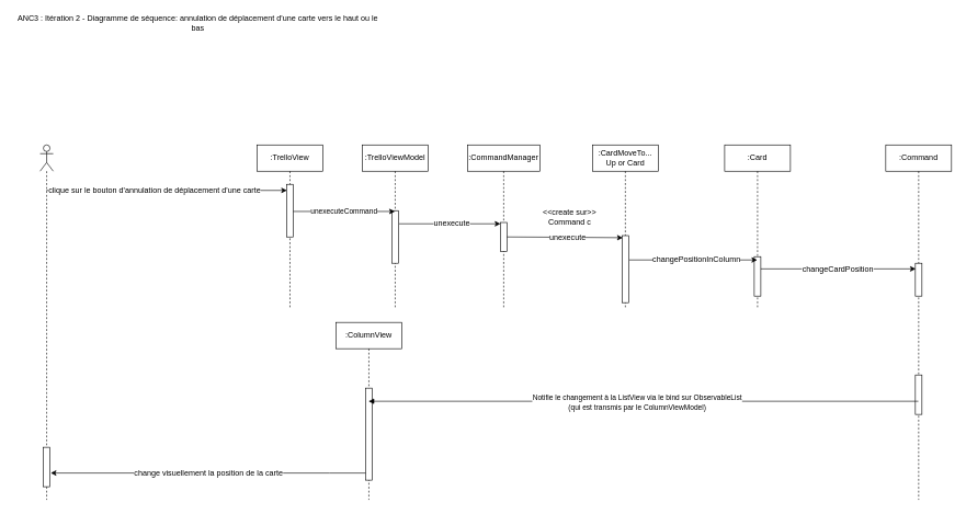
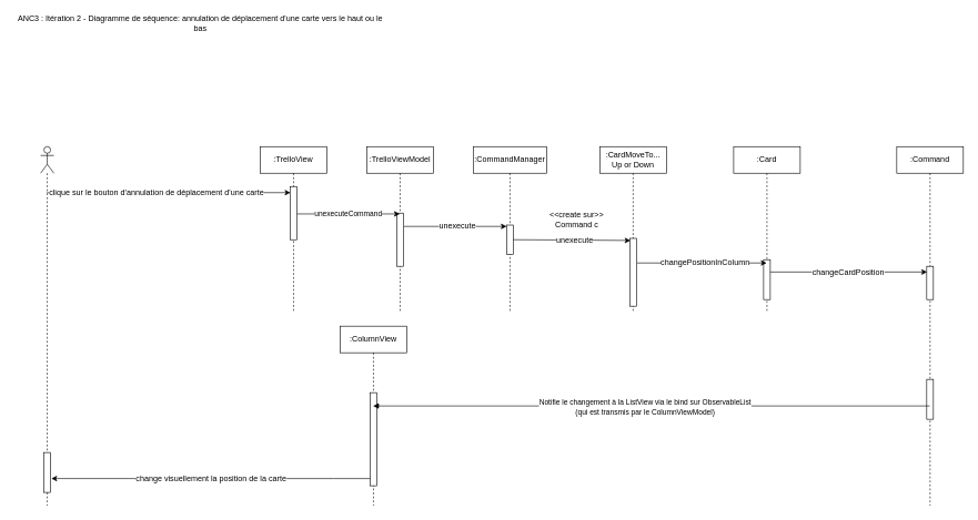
  <mxCell id="0" />
  <mxCell id="1" parent="0" />
  <mxCell id="2" value=":TrelloView" style="shape=umlLifeline;perimeter=lifelinePerimeter;whiteSpace=wrap;html=1;container=1;collapsible=0;recursiveResize=0;outlineConnect=0;" parent="1" vertex="1"><mxGeometry x="390" y="220" width="100" height="250" as="geometry" /></mxCell>
  <mxCell id="3" value="" style="html=1;points=[];perimeter=orthogonalPerimeter;fontSize=12;" parent="2" vertex="1"><mxGeometry x="45" y="60" width="10" height="80" as="geometry" /></mxCell>
  <mxCell id="4" style="edgeStyle=orthogonalEdgeStyle;rounded=0;orthogonalLoop=1;jettySize=auto;html=1;entryX=0.033;entryY=0.115;entryDx=0;entryDy=0;entryPerimeter=0;" parent="1" source="6" target="3" edge="1"><mxGeometry relative="1" as="geometry"><mxPoint x="430" y="290" as="targetPoint" /><Array as="points"><mxPoint x="330" y="290" /></Array></mxGeometry></mxCell>
  <mxCell id="5" value="clique sur le bouton d'annulation de déplacement d'une carte" style="edgeLabel;html=1;align=center;verticalAlign=middle;resizable=0;points=[];fontSize=12;" parent="4" vertex="1" connectable="0"><mxGeometry x="-0.109" y="1" relative="1" as="geometry"><mxPoint x="1" as="offset" /></mxGeometry></mxCell>
  <mxCell id="6" value="" style="shape=umlLifeline;participant=umlActor;perimeter=lifelinePerimeter;whiteSpace=wrap;html=1;container=1;collapsible=0;recursiveResize=0;verticalAlign=top;spacingTop=36;outlineConnect=0;" parent="1" vertex="1"><mxGeometry x="60" y="220" width="20" height="540" as="geometry" /></mxCell>
  <mxCell id="7" value="" style="html=1;points=[];perimeter=orthogonalPerimeter;fontSize=12;" parent="6" vertex="1"><mxGeometry x="5" y="460" width="10" height="60" as="geometry" /></mxCell>
  <mxCell id="8" value=":TrelloViewModel" style="shape=umlLifeline;perimeter=lifelinePerimeter;whiteSpace=wrap;html=1;container=1;collapsible=0;recursiveResize=0;outlineConnect=0;" parent="1" vertex="1"><mxGeometry x="550" y="220" width="100" height="250" as="geometry" /></mxCell>
  <mxCell id="9" value="" style="html=1;points=[];perimeter=orthogonalPerimeter;fontSize=12;" parent="8" vertex="1"><mxGeometry x="45" y="100" width="10" height="80" as="geometry" /></mxCell>
  <mxCell id="10" value=":CommandManager" style="shape=umlLifeline;perimeter=lifelinePerimeter;whiteSpace=wrap;html=1;container=1;collapsible=0;recursiveResize=0;outlineConnect=0;" parent="1" vertex="1"><mxGeometry x="710" y="220" width="110" height="250" as="geometry" /></mxCell>
  <mxCell id="11" value="" style="html=1;points=[];perimeter=orthogonalPerimeter;fontSize=12;" parent="10" vertex="1"><mxGeometry x="50" y="118" width="10" height="44" as="geometry" /></mxCell>
  <mxCell id="12" value="unexecuteCommand" style="edgeStyle=orthogonalEdgeStyle;rounded=0;orthogonalLoop=1;jettySize=auto;html=1;strokeWidth=1;" parent="1" target="8" edge="1"><mxGeometry relative="1" as="geometry"><mxPoint x="445" y="321.2" as="sourcePoint" /><mxPoint x="566.17" y="321.2" as="targetPoint" /><Array as="points"><mxPoint x="550" y="321" /><mxPoint x="550" y="321" /></Array></mxGeometry></mxCell>
  <mxCell id="13" value=":Command" style="shape=umlLifeline;perimeter=lifelinePerimeter;whiteSpace=wrap;html=1;container=1;collapsible=0;recursiveResize=0;outlineConnect=0;fontSize=12;" parent="1" vertex="1"><mxGeometry x="1346" y="220" width="100" height="540" as="geometry" /></mxCell>
  <mxCell id="14" value="" style="html=1;points=[];perimeter=orthogonalPerimeter;fontSize=12;" parent="13" vertex="1"><mxGeometry x="45" y="180" width="10" height="50" as="geometry" /></mxCell>
  <mxCell id="15" value="" style="html=1;points=[];perimeter=orthogonalPerimeter;fontSize=12;" parent="13" vertex="1"><mxGeometry x="45" y="350" width="10" height="60" as="geometry" /></mxCell>
  <mxCell id="16" value=":ColumnView" style="shape=umlLifeline;perimeter=lifelinePerimeter;whiteSpace=wrap;html=1;container=1;collapsible=0;recursiveResize=0;outlineConnect=0;fontSize=12;" parent="1" vertex="1"><mxGeometry x="510" y="490" width="100" height="270" as="geometry" /></mxCell>
  <mxCell id="17" value="" style="html=1;points=[];perimeter=orthogonalPerimeter;fontSize=12;" parent="16" vertex="1"><mxGeometry x="45" y="100" width="10" height="140" as="geometry" /></mxCell>
  <mxCell id="18" value="changeCardPosition" style="edgeStyle=orthogonalEdgeStyle;rounded=0;orthogonalLoop=1;jettySize=auto;html=1;entryX=-0.05;entryY=0.214;entryDx=0;entryDy=0;entryPerimeter=0;strokeWidth=1;fontSize=12;" parent="1" edge="1"><mxGeometry x="0.053" relative="1" as="geometry"><mxPoint as="offset" /><mxPoint x="1153" y="397" as="sourcePoint" /><mxPoint x="1391.5" y="408.56" as="targetPoint" /><Array as="points"><mxPoint x="1153" y="409" /></Array></mxGeometry></mxCell>
  <mxCell id="19" value="change visuellement la position de la carte" style="edgeStyle=orthogonalEdgeStyle;rounded=0;orthogonalLoop=1;jettySize=auto;html=1;strokeWidth=1;fontSize=12;entryX=1.117;entryY=0.653;entryDx=0;entryDy=0;entryPerimeter=0;" parent="1" source="17" target="7" edge="1"><mxGeometry relative="1" as="geometry"><mxPoint x="170" y="720" as="targetPoint" /><Array as="points"><mxPoint x="500" y="720" /></Array></mxGeometry></mxCell>
  <mxCell id="20" value="" style="html=1;verticalAlign=bottom;labelBackgroundColor=none;endArrow=block;endFill=1;" parent="1" source="13" target="16" edge="1"><mxGeometry width="160" relative="1" as="geometry"><mxPoint x="910" y="670" as="sourcePoint" /><mxPoint x="799.667" y="610" as="targetPoint" /><Array as="points"><mxPoint x="890" y="610" /></Array></mxGeometry></mxCell>
  <mxCell id="21" value="Notifie le changement à la ListView via le bind sur ObservableList &lt;br&gt;(qui est transmis par le ColumnViewModel)" style="edgeLabel;html=1;align=center;verticalAlign=middle;resizable=0;points=[];" parent="20" vertex="1" connectable="0"><mxGeometry x="0.024" y="1" relative="1" as="geometry"><mxPoint as="offset" /></mxGeometry></mxCell>
  <mxCell id="22" value="ANC3 : Itération 2 - Diagramme de séquence: annulation de déplacement d'une carte vers le haut ou le bas" style="text;html=1;strokeColor=none;fillColor=none;align=center;verticalAlign=middle;whiteSpace=wrap;rounded=0;" parent="1" vertex="1"><mxGeometry x="20" y="20" width="560" height="30" as="geometry" /></mxCell>
  <mxCell id="23" value="unexecute" style="edgeStyle=orthogonalEdgeStyle;rounded=0;orthogonalLoop=1;jettySize=auto;html=1;strokeWidth=1;fontSize=12;entryX=0.1;entryY=0.031;entryDx=0;entryDy=0;entryPerimeter=0;" parent="1" target="30" edge="1"><mxGeometry x="0.053" relative="1" as="geometry"><mxPoint as="offset" /><mxPoint x="770" y="360" as="sourcePoint" /><mxPoint x="840" y="360" as="targetPoint" /></mxGeometry></mxCell>
  <mxCell id="24" value=":Card" style="shape=umlLifeline;perimeter=lifelinePerimeter;whiteSpace=wrap;html=1;container=1;collapsible=0;recursiveResize=0;outlineConnect=0;" parent="1" vertex="1"><mxGeometry x="1101" y="220" width="100" height="250" as="geometry" /></mxCell>
  <mxCell id="25" value="" style="html=1;points=[];perimeter=orthogonalPerimeter;fontSize=12;" parent="24" vertex="1"><mxGeometry x="45" y="170" width="10" height="60" as="geometry" /></mxCell>
  <mxCell id="26" value="unexecute" style="edgeStyle=orthogonalEdgeStyle;rounded=0;orthogonalLoop=1;jettySize=auto;html=1;strokeWidth=1;fontSize=12;exitX=1.1;exitY=0.25;exitDx=0;exitDy=0;exitPerimeter=0;" parent="1" source="9" edge="1"><mxGeometry x="0.053" relative="1" as="geometry"><mxPoint as="offset" /><mxPoint x="608" y="340.02" as="sourcePoint" /><mxPoint x="760" y="340" as="targetPoint" /></mxGeometry></mxCell>
  <mxCell id="27" value="changePositionInColumn" style="edgeStyle=orthogonalEdgeStyle;rounded=0;orthogonalLoop=1;jettySize=auto;html=1;strokeWidth=1;fontSize=12;" parent="1" edge="1" target="24"><mxGeometry x="0.053" relative="1" as="geometry"><mxPoint as="offset" /><mxPoint x="956" y="395" as="sourcePoint" /><mxPoint x="1116" y="395" as="targetPoint" /><Array as="points"><mxPoint x="1090" y="395" /><mxPoint x="1090" y="395" /></Array></mxGeometry></mxCell>
  <mxCell id="28" value="&lt;div&gt;&amp;lt;&amp;lt;create sur&amp;gt;&amp;gt; &lt;br&gt;&lt;/div&gt;&lt;div&gt;Command c&lt;br&gt;&lt;/div&gt;" style="text;html=1;align=center;verticalAlign=middle;resizable=0;points=[];autosize=1;" parent="1" vertex="1"><mxGeometry x="810" y="315" width="110" height="30" as="geometry" /></mxCell>
- <mxCell id="29" value="&lt;div&gt;:CardMoveTo...&lt;/div&gt;&lt;div&gt;Up or Card&lt;br&gt;&lt;/div&gt;" style="shape=umlLifeline;perimeter=lifelinePerimeter;whiteSpace=wrap;html=1;container=1;collapsible=0;recursiveResize=0;outlineConnect=0;" parent="1" vertex="1"><mxGeometry x="900" y="220" width="100" height="250" as="geometry" /></mxCell>
+ <mxCell id="29" value="&lt;div&gt;:CardMoveTo...&lt;/div&gt;&lt;div&gt;Up or Down&lt;br&gt;&lt;/div&gt;" style="shape=umlLifeline;perimeter=lifelinePerimeter;whiteSpace=wrap;html=1;container=1;collapsible=0;recursiveResize=0;outlineConnect=0;" parent="1" vertex="1"><mxGeometry x="900" y="220" width="100" height="250" as="geometry" /></mxCell>
  <mxCell id="30" value="" style="html=1;points=[];perimeter=orthogonalPerimeter;fontSize=12;" parent="29" vertex="1"><mxGeometry x="45" y="138" width="10" height="102" as="geometry" /></mxCell>
